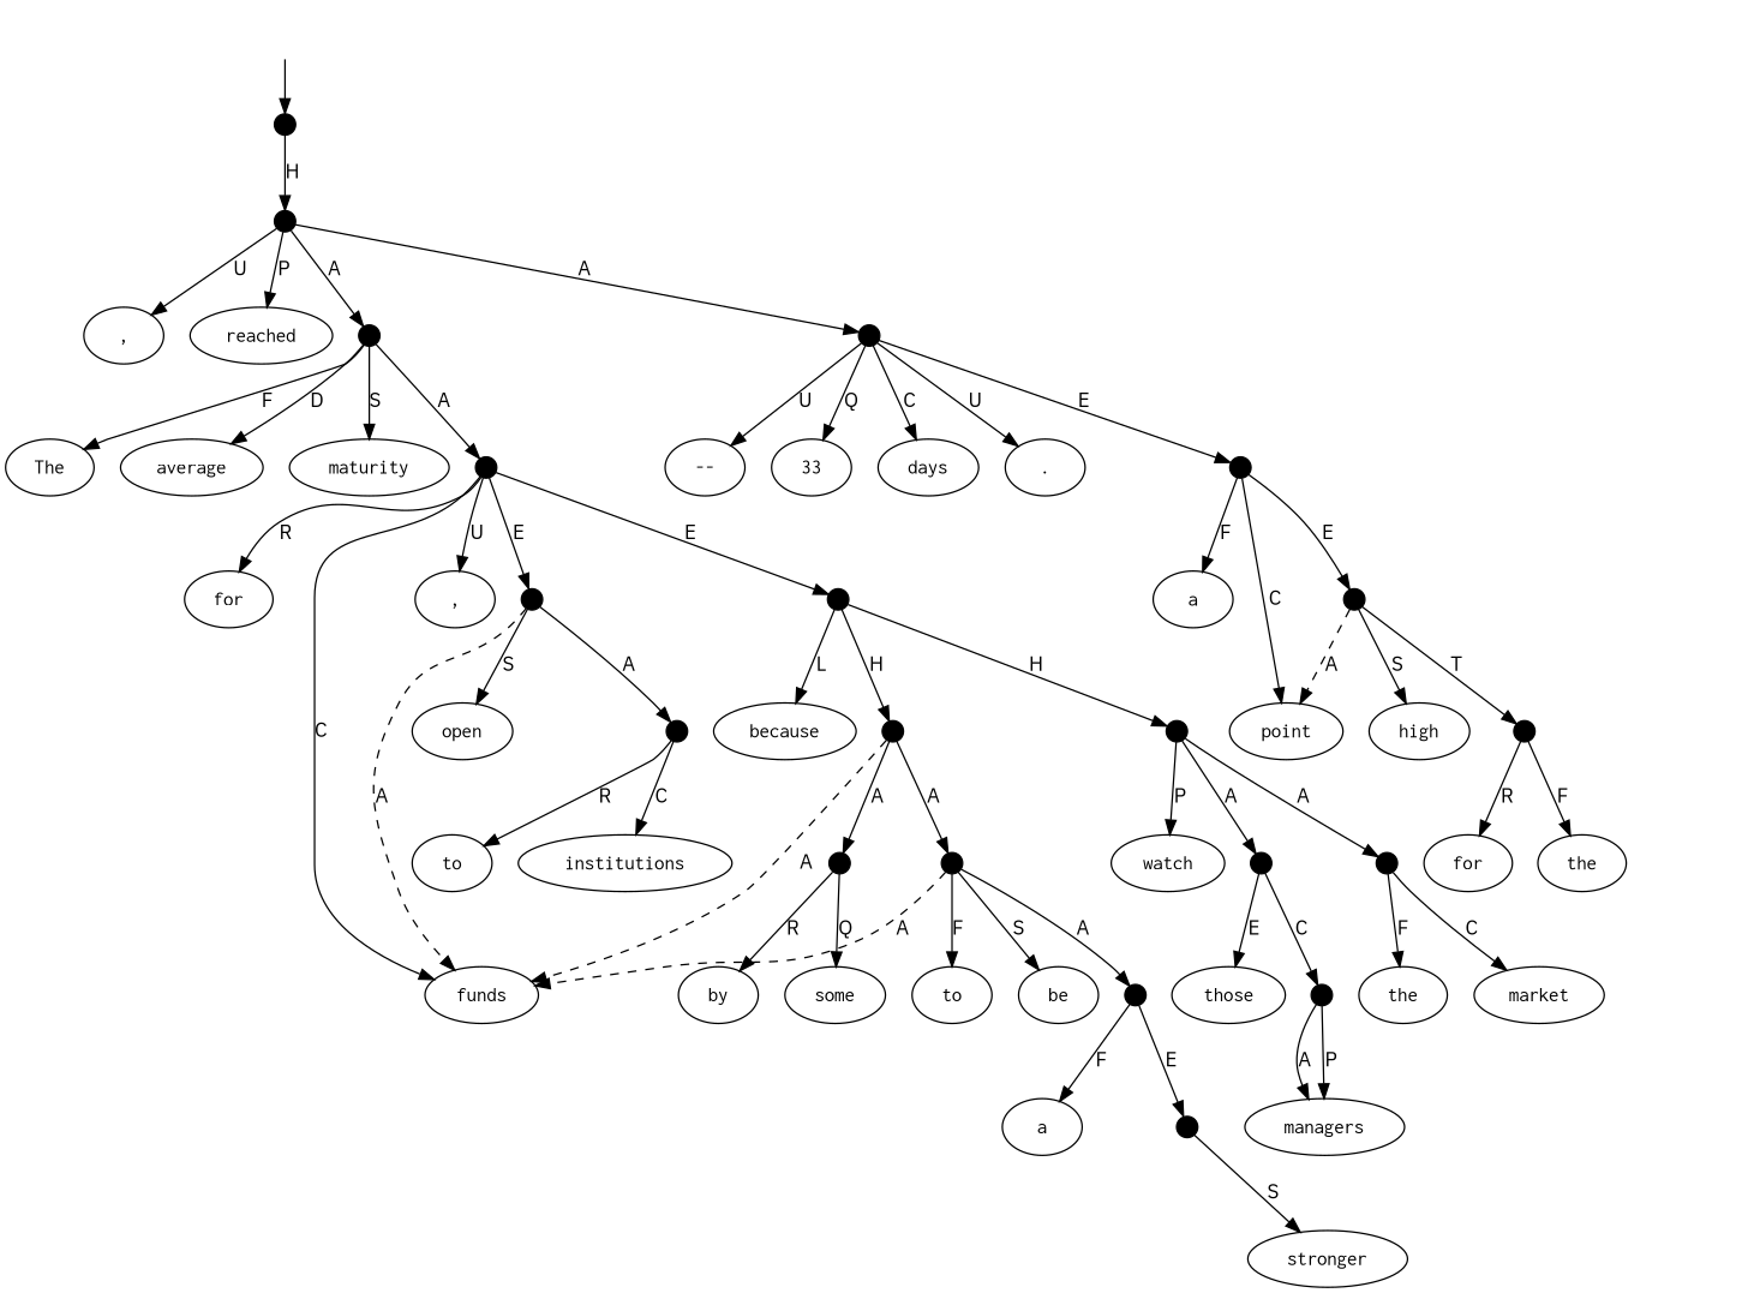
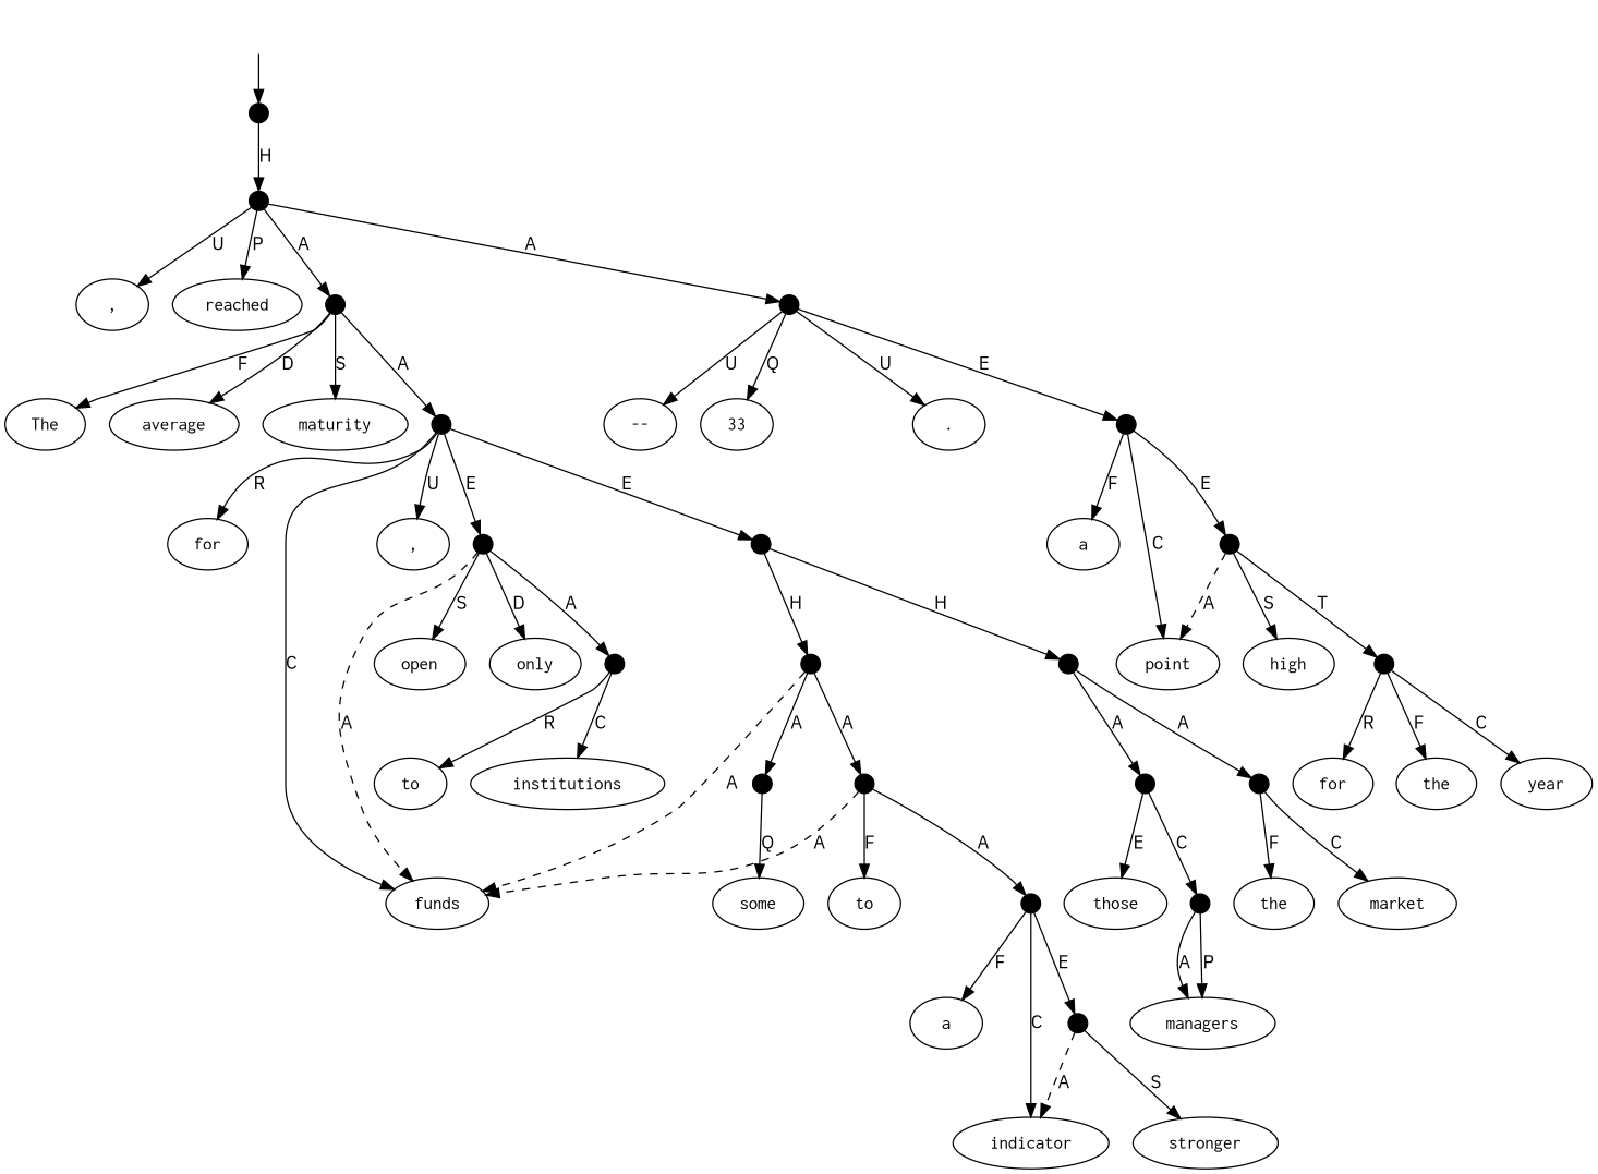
  digraph {
    fontname="IBM Plex Sans"
    node [fontname="IBM Plex Sans"]
    edge [fontname="IBM Plex Sans"]
    top [style=invis]
    38 [shape=point width=0.2]
    39 [shape=point width=0.2]
    n4 [label=<<table align="center" border="0" cellspacing="0"><tr><td colspan="2"><font face="Courier">,</font></td></tr></table>>]
    n5 [label=<<table align="center" border="0" cellspacing="0"><tr><td colspan="2"><font face="Courier">reached</font></td></tr></table>>]
    37 [shape=point width=0.2]
    54 [shape=point width=0.2]
    n8 [label=<<table align="center" border="0" cellspacing="0"><tr><td colspan="2"><font face="Courier">The</font></td></tr></table>>]
    n9 [label=<<table align="center" border="0" cellspacing="0"><tr><td colspan="2"><font face="Courier">average</font></td></tr></table>>]
    n10 [label=<<table align="center" border="0" cellspacing="0"><tr><td colspan="2"><font face="Courier">maturity</font></td></tr></table>>]
    n11 [label=<<table align="center" border="0" cellspacing="0"><tr><td colspan="2"><font face="Courier">for</font></td></tr></table>>]
    n12 [label=<<table align="center" border="0" cellspacing="0"><tr><td colspan="2"><font face="Courier">funds</font></td></tr></table>>]
    n13 [label=<<table align="center" border="0" cellspacing="0"><tr><td colspan="2"><font face="Courier">open</font></td></tr></table>>]
+   n14 [label=<<table align="center" border="0" cellspacing="0"><tr><td colspan="2"><font face="Courier">only</font></td></tr></table>>]
    n15 [label=<<table align="center" border="0" cellspacing="0"><tr><td colspan="2"><font face="Courier">to</font></td></tr></table>>]
    n16 [label=<<table align="center" border="0" cellspacing="0"><tr><td colspan="2"><font face="Courier">institutions</font></td></tr></table>>]
    n17 [label=<<table align="center" border="0" cellspacing="0"><tr><td colspan="2"><font face="Courier">,</font></td></tr></table>>]
-   n18 [label=<<table align="center" border="0" cellspacing="0"><tr><td colspan="2"><font face="Courier">by</font></td></tr></table>>]
    n19 [label=<<table align="center" border="0" cellspacing="0"><tr><td colspan="2"><font face="Courier">some</font></td></tr></table>>]
    n20 [label=<<table align="center" border="0" cellspacing="0"><tr><td colspan="2"><font face="Courier">to</font></td></tr></table>>]
-   n21 [label=<<table align="center" border="0" cellspacing="0"><tr><td colspan="2"><font face="Courier">be</font></td></tr></table>>]
    n22 [label=<<table align="center" border="0" cellspacing="0"><tr><td colspan="2"><font face="Courier">a</font></td></tr></table>>]
    n23 [label=<<table align="center" border="0" cellspacing="0"><tr><td colspan="2"><font face="Courier">stronger</font></td></tr></table>>]
-   n25 [label=<<table align="center" border="0" cellspacing="0"><tr><td colspan="2"><font face="Courier">because</font></td></tr></table>>]
+   n24 [label=<<table align="center" border="0" cellspacing="0"><tr><td colspan="2"><font face="Courier">indicator</font></td></tr></table>>]
    n26 [label=<<table align="center" border="0" cellspacing="0"><tr><td colspan="2"><font face="Courier">those</font></td></tr></table>>]
    n27 [label=<<table align="center" border="0" cellspacing="0"><tr><td colspan="2"><font face="Courier">managers</font></td></tr></table>>]
-   n28 [label=<<table align="center" border="0" cellspacing="0"><tr><td colspan="2"><font face="Courier">watch</font></td></tr></table>>]
    n29 [label=<<table align="center" border="0" cellspacing="0"><tr><td colspan="2"><font face="Courier">the</font></td></tr></table>>]
    n30 [label=<<table align="center" border="0" cellspacing="0"><tr><td colspan="2"><font face="Courier">market</font></td></tr></table>>]
    n31 [label=<<table align="center" border="0" cellspacing="0"><tr><td colspan="2"><font face="Courier">a</font></td></tr></table>>]
    n32 [label=<<table align="center" border="0" cellspacing="0"><tr><td colspan="2"><font face="Courier">high</font></td></tr></table>>]
    n33 [label=<<table align="center" border="0" cellspacing="0"><tr><td colspan="2"><font face="Courier">point</font></td></tr></table>>]
    n34 [label=<<table align="center" border="0" cellspacing="0"><tr><td colspan="2"><font face="Courier">for</font></td></tr></table>>]
    n35 [label=<<table align="center" border="0" cellspacing="0"><tr><td colspan="2"><font face="Courier">the</font></td></tr></table>>]
+   n36 [label=<<table align="center" border="0" cellspacing="0"><tr><td colspan="2"><font face="Courier">year</font></td></tr></table>>]
    n37 [label=<<table align="center" border="0" cellspacing="0"><tr><td colspan="2"><font face="Courier">--</font></td></tr></table>>]
    n38 [label=<<table align="center" border="0" cellspacing="0"><tr><td colspan="2"><font face="Courier">33</font></td></tr></table>>]
-   n39 [label=<<table align="center" border="0" cellspacing="0"><tr><td colspan="2"><font face="Courier">days</font></td></tr></table>>]
    n40 [label=<<table align="center" border="0" cellspacing="0"><tr><td colspan="2"><font face="Courier">.</font></td></tr></table>>]
    40 [shape=point width=0.2]
    41 [shape=point width=0.2]
    44 [shape=point width=0.2]
    53 [shape=point width=0.2]
    42 [shape=point width=0.2]
    43 [shape=point width=0.2]
    50 [shape=point width=0.2]
    45 [shape=point width=0.2]
    46 [shape=point width=0.2]
    47 [shape=point width=0.2]
    49 [shape=point width=0.2]
    52 [shape=point width=0.2]
    48 [shape=point width=0.2]
    51 [shape=point width=0.2]
    55 [shape=point width=0.2]
    56 [shape=point width=0.2]
    top -> 38
    38 -> 39 [label=H]
    39 -> n4 [label=U]
    39 -> n5 [label=P]
    39 -> 37 [label=A]
    39 -> 54 [label=A]
    37 -> n8 [label=F]
    37 -> n9 [label=D]
    37 -> n10 [label=S]
    37 -> 40 [label=A]
    54 -> n37 [label=U]
    54 -> n38 [label=Q]
-   54 -> n39 [label=C]
    54 -> n40 [label=U]
    54 -> 53 [label=E]
    40 -> n11 [label=R]
    40 -> n12 [label=C]
    40 -> n17 [label=U]
    40 -> 41 [label=E]
    40 -> 44 [label=E]
    41 -> n12 [label=A style=dashed]
    41 -> n13 [label=S]
+   41 -> n14 [label=D]
    41 -> 42 [label=A]
-   44 -> n25 [label=L]
    44 -> 43 [label=H]
    44 -> 50 [label=H]
    53 -> n31 [label=F]
    53 -> n33 [label=C]
    53 -> 55 [label=E]
    42 -> n15 [label=R]
    42 -> n16 [label=C]
    43 -> n12 [label=A style=dashed]
    43 -> 45 [label=A]
    43 -> 46 [label=A]
-   50 -> n28 [label=P]
    50 -> 49 [label=A]
    50 -> 52 [label=A]
-   45 -> n18 [label=R]
    45 -> n19 [label=Q]
    46 -> n12 [label=A style=dashed]
    46 -> n20 [label=F]
-   46 -> n21 [label=S]
    46 -> 47 [label=A]
    47 -> n22 [label=F]
+   47 -> n24 [label=C]
    47 -> 48 [label=E]
    49 -> n26 [label=E]
    49 -> 51 [label=C]
    52 -> n29 [label=F]
    52 -> n30 [label=C]
    48 -> n23 [label=S]
+   48 -> n24 [label=A style=dashed]
    51 -> n27 [label=A]
    51 -> n27 [label=P]
    55 -> n32 [label=S]
    55 -> n33 [label=A style=dashed]
    55 -> 56 [label=T]
    56 -> n34 [label=R]
    56 -> n35 [label=F]
+   56 -> n36 [label=C]
  }
